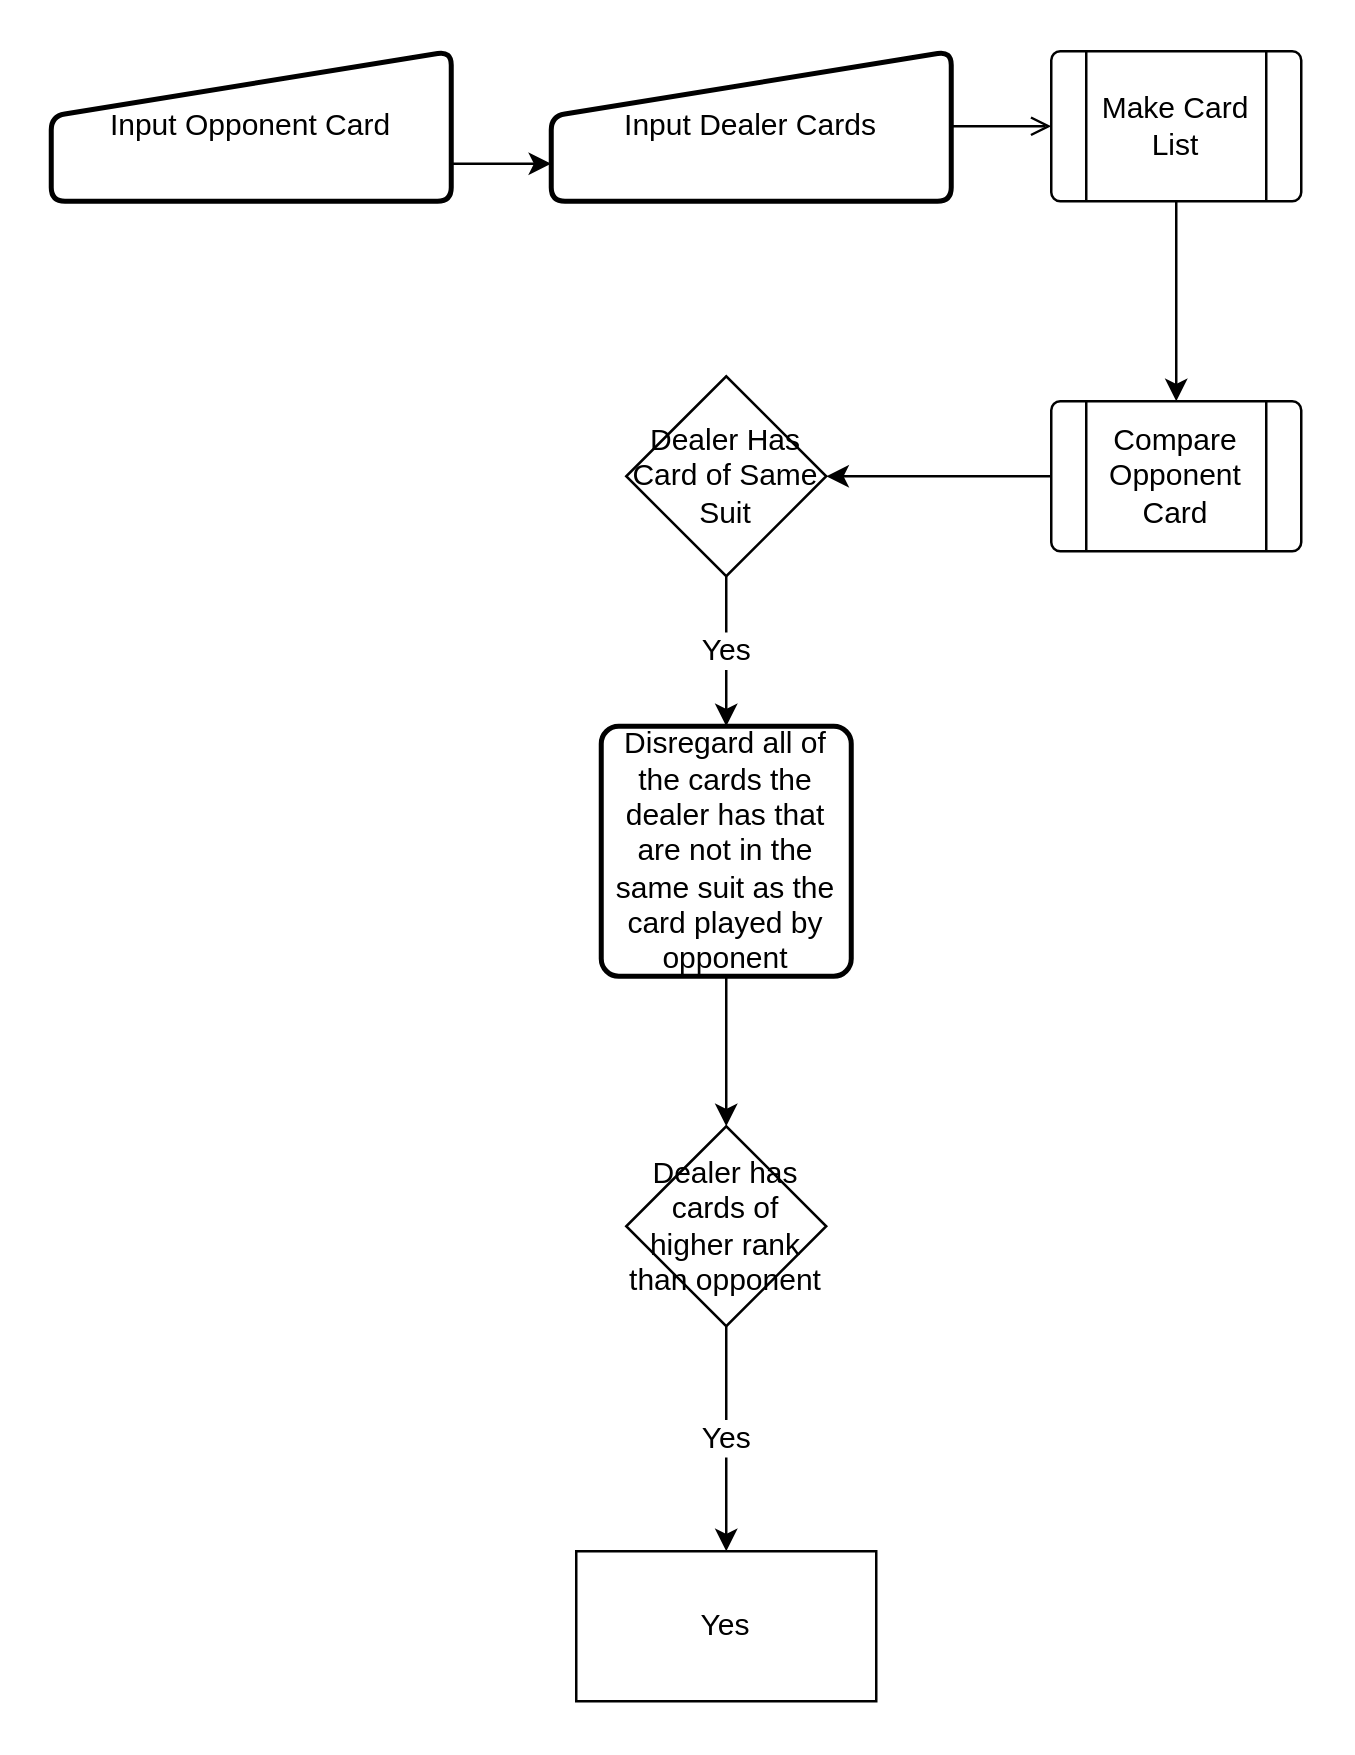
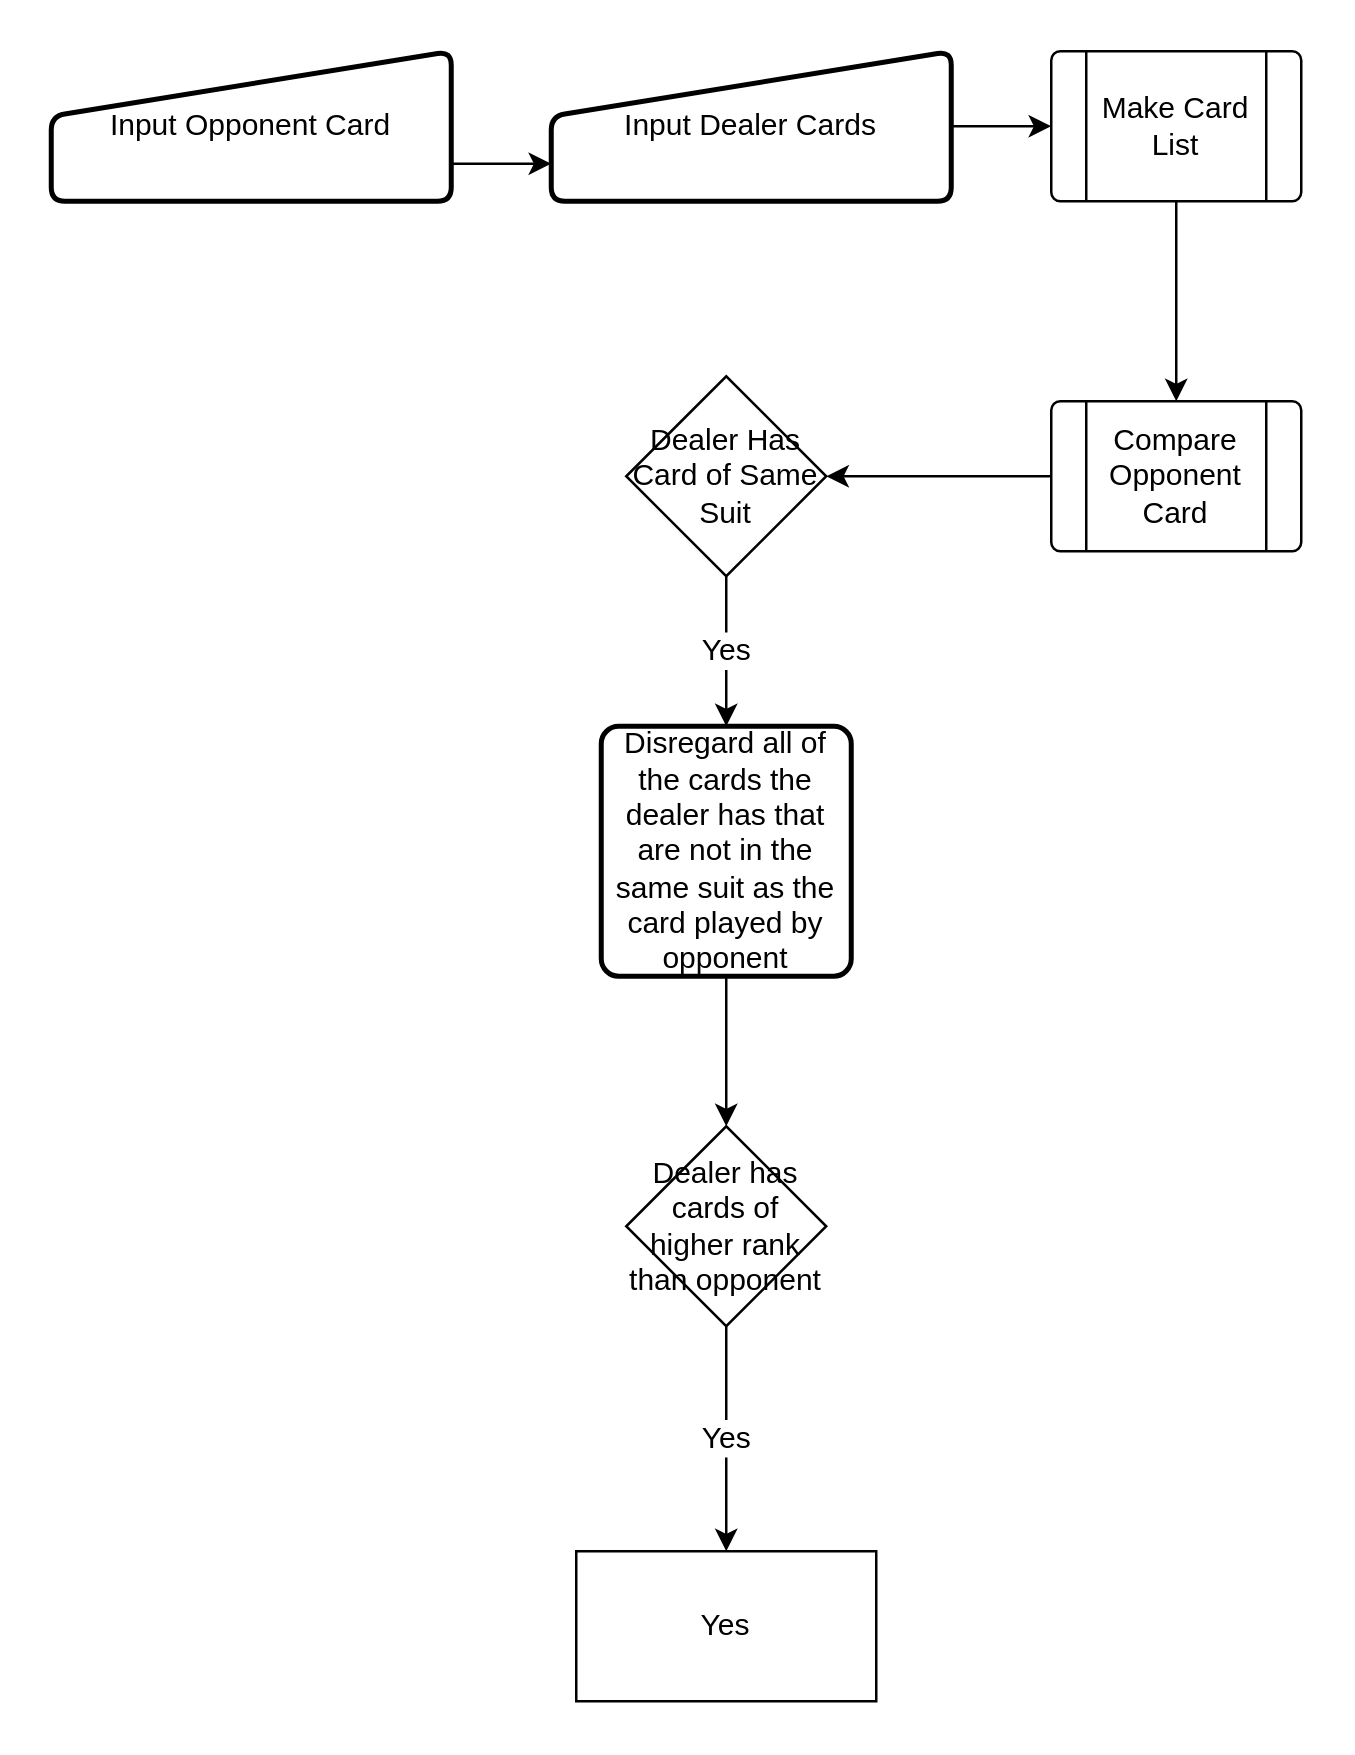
  <mxCell id="0" />
  <mxCell id="1" parent="0" />
  <mxCell id="2" style="edgeStyle=orthogonalEdgeStyle;rounded=0;orthogonalLoop=1;jettySize=auto;html=1;exitX=0.5;exitY=1;exitDx=0;exitDy=0;" edge="1" parent="1"><mxGeometry relative="1" as="geometry"><mxPoint x="120" y="100" as="sourcePoint" /><mxPoint x="120" y="100" as="targetPoint" /></mxGeometry></mxCell>
  <mxCell id="3" style="edgeStyle=orthogonalEdgeStyle;rounded=0;orthogonalLoop=1;jettySize=auto;html=1;exitX=1;exitY=0.75;exitDx=0;exitDy=0;entryX=0;entryY=0.75;entryDx=0;entryDy=0;" edge="1" parent="1" source="4" target="6"><mxGeometry relative="1" as="geometry" /></mxCell>
  <mxCell id="4" value="Input Opponent Card" style="html=1;strokeWidth=2;shape=manualInput;whiteSpace=wrap;rounded=1;size=26;arcSize=11;direction=east;" vertex="1" parent="1"><mxGeometry x="20" y="20" width="160" height="60" as="geometry" /></mxCell>
- <mxCell id="5" style="edgeStyle=orthogonalEdgeStyle;rounded=0;orthogonalLoop=1;jettySize=auto;html=1;exitX=1;exitY=0.5;exitDx=0;exitDy=0;entryX=0;entryY=0.5;entryDx=0;entryDy=0;endArrow=open;" edge="1" parent="1" source="6" target="8"><mxGeometry relative="1" as="geometry" /></mxCell>
+ <mxCell id="5" style="edgeStyle=orthogonalEdgeStyle;rounded=0;orthogonalLoop=1;jettySize=auto;html=1;exitX=1;exitY=0.5;exitDx=0;exitDy=0;entryX=0;entryY=0.5;entryDx=0;entryDy=0;" edge="1" parent="1" source="6" target="8"><mxGeometry relative="1" as="geometry" /></mxCell>
  <mxCell id="6" value="Input Dealer Cards" style="html=1;strokeWidth=2;shape=manualInput;whiteSpace=wrap;rounded=1;size=26;arcSize=11;comic=0;" vertex="1" parent="1"><mxGeometry x="220" y="20" width="160" height="60" as="geometry" /></mxCell>
  <mxCell id="7" value="" style="edgeStyle=orthogonalEdgeStyle;rounded=0;orthogonalLoop=1;jettySize=auto;html=1;" edge="1" parent="1" source="8" target="10"><mxGeometry relative="1" as="geometry" /></mxCell>
  <mxCell id="8" value="Make Card List" style="verticalLabelPosition=middle;verticalAlign=middle;html=1;shape=process;whiteSpace=wrap;rounded=1;size=0.14;arcSize=6;labelPosition=center;align=center;" vertex="1" parent="1"><mxGeometry x="420" y="20" width="100" height="60" as="geometry" /></mxCell>
  <mxCell id="9" value="" style="edgeStyle=orthogonalEdgeStyle;rounded=0;orthogonalLoop=1;jettySize=auto;html=1;" edge="1" parent="1" source="10" target="12"><mxGeometry relative="1" as="geometry" /></mxCell>
  <mxCell id="10" value="Compare Opponent Card" style="verticalLabelPosition=middle;verticalAlign=middle;html=1;shape=process;whiteSpace=wrap;rounded=1;size=0.14;arcSize=6;labelPosition=center;align=center;" vertex="1" parent="1"><mxGeometry x="420" y="160" width="100" height="60" as="geometry" /></mxCell>
  <mxCell id="11" value="Yes" style="edgeStyle=orthogonalEdgeStyle;rounded=0;orthogonalLoop=1;jettySize=auto;html=1;fontSize=12;" edge="1" parent="1" source="12" target="14"><mxGeometry relative="1" as="geometry" /></mxCell>
  <mxCell id="12" value="Dealer Has Card of Same Suit" style="rhombus;whiteSpace=wrap;html=1;rounded=1;arcSize=0;spacing=2;fontSize=12;" vertex="1" parent="1"><mxGeometry x="250" y="150" width="80" height="80" as="geometry" /></mxCell>
  <mxCell id="13" value="" style="edgeStyle=orthogonalEdgeStyle;rounded=0;orthogonalLoop=1;jettySize=auto;html=1;fontSize=12;" edge="1" parent="1" source="14"><mxGeometry relative="1" as="geometry"><mxPoint x="290" y="450" as="targetPoint" /></mxGeometry></mxCell>
  <mxCell id="14" value="Disregard all of the cards the dealer has that are not in the same suit as the card played by opponent" style="rounded=1;whiteSpace=wrap;html=1;absoluteArcSize=1;arcSize=14;strokeWidth=2;shadow=0;sketch=0;fontSize=12;" vertex="1" parent="1"><mxGeometry x="240" y="290" width="100" height="100" as="geometry" /></mxCell>
  <mxCell id="15" value="Yes" style="edgeStyle=orthogonalEdgeStyle;rounded=0;orthogonalLoop=1;jettySize=auto;html=1;fontFamily=Helvetica;fontSize=12;" edge="1" parent="1" source="16" target="17"><mxGeometry relative="1" as="geometry" /></mxCell>
  <mxCell id="16" value="Dealer has cards of higher rank than opponent" style="rhombus;whiteSpace=wrap;html=1;rounded=1;arcSize=0;spacing=2;fontSize=12;" vertex="1" parent="1"><mxGeometry x="250" y="450" width="80" height="80" as="geometry" /></mxCell>
  <mxCell id="17" value="Yes" style="whiteSpace=wrap;html=1;rounded=1;spacing=2;arcSize=0;" vertex="1" parent="1"><mxGeometry x="230" y="620" width="120" height="60" as="geometry" /></mxCell>
